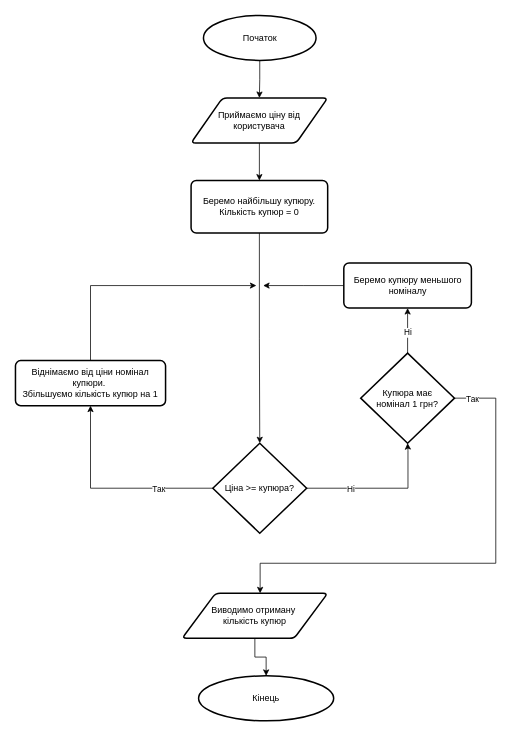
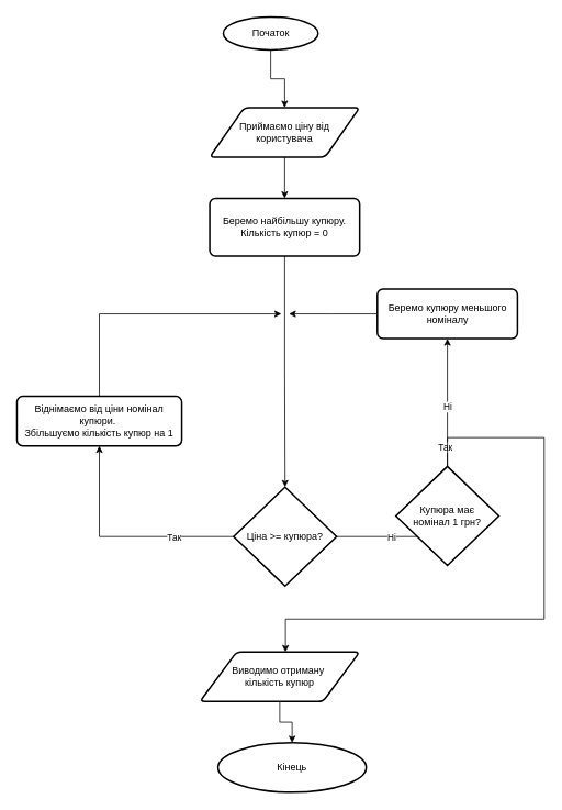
  <mxCell id="0" />
  <mxCell id="1" parent="0" />
  <mxCell id="2" style="edgeStyle=orthogonalEdgeStyle;rounded=0;orthogonalLoop=1;jettySize=auto;html=1;" edge="1" parent="1" source="3" target="5"><mxGeometry relative="1" as="geometry" /></mxCell>
- <mxCell id="3" value="Початок" style="strokeWidth=2;html=1;shape=mxgraph.flowchart.start_1;whiteSpace=wrap;" vertex="1" parent="1"><mxGeometry x="270.5" y="20" width="150" height="60" as="geometry" /></mxCell>
+ <mxCell id="3" value="Початок" style="strokeWidth=2;html=1;shape=mxgraph.flowchart.start_1;whiteSpace=wrap;" vertex="1" parent="1"><mxGeometry x="270.5" y="20" width="115" height="40" as="geometry" /></mxCell>
  <mxCell id="4" style="edgeStyle=orthogonalEdgeStyle;rounded=0;orthogonalLoop=1;jettySize=auto;html=1;" edge="1" parent="1" source="5" target="6"><mxGeometry relative="1" as="geometry" /></mxCell>
  <mxCell id="5" value="Приймаємо ціну від користувача" style="shape=parallelogram;html=1;strokeWidth=2;perimeter=parallelogramPerimeter;whiteSpace=wrap;rounded=1;arcSize=12;size=0.23;" vertex="1" parent="1"><mxGeometry x="254" y="130" width="182" height="60" as="geometry" /></mxCell>
  <mxCell id="6" value="Беремо найбільшу купюру.&lt;div&gt;Кількість купюр = 0&lt;/div&gt;" style="rounded=1;whiteSpace=wrap;html=1;absoluteArcSize=1;arcSize=14;strokeWidth=2;" vertex="1" parent="1"><mxGeometry x="254" y="240" width="182" height="70" as="geometry" /></mxCell>
  <mxCell id="7" style="edgeStyle=orthogonalEdgeStyle;rounded=0;orthogonalLoop=1;jettySize=auto;html=1;entryX=0.5;entryY=1;entryDx=0;entryDy=0;" edge="1" parent="1" source="9" target="21"><mxGeometry relative="1" as="geometry" /></mxCell>
  <mxCell id="8" value="Так" style="edgeLabel;html=1;align=center;verticalAlign=middle;resizable=0;points=[];" vertex="1" connectable="0" parent="7"><mxGeometry x="-0.318" y="1" relative="1" as="geometry"><mxPoint x="20" y="-1" as="offset" /></mxGeometry></mxCell>
  <mxCell id="9" value="Ціна &amp;gt;= купюра?" style="strokeWidth=2;html=1;shape=mxgraph.flowchart.decision;whiteSpace=wrap;" vertex="1" parent="1"><mxGeometry x="283" y="590" width="125" height="120" as="geometry" /></mxCell>
  <mxCell id="10" style="edgeStyle=orthogonalEdgeStyle;rounded=0;orthogonalLoop=1;jettySize=auto;html=1;entryX=0.5;entryY=0;entryDx=0;entryDy=0;entryPerimeter=0;" edge="1" parent="1" source="6" target="9"><mxGeometry relative="1" as="geometry" /></mxCell>
  <mxCell id="11" value="" style="edgeStyle=orthogonalEdgeStyle;rounded=0;orthogonalLoop=1;jettySize=auto;html=1;exitX=1;exitY=0.5;exitDx=0;exitDy=0;exitPerimeter=0;entryX=0.5;entryY=1;entryDx=0;entryDy=0;entryPerimeter=0;" edge="1" parent="1" source="9" target="18"><mxGeometry relative="1" as="geometry"><mxPoint x="346" y="360" as="targetPoint" /><mxPoint x="408" y="650" as="sourcePoint" /><Array as="points"><mxPoint x="543" y="650" /><mxPoint x="543" y="600" /><mxPoint x="543" y="600" /></Array></mxGeometry></mxCell>
  <mxCell id="12" value="Ні" style="edgeLabel;html=1;align=center;verticalAlign=middle;resizable=0;points=[];" vertex="1" connectable="0" parent="11"><mxGeometry x="-0.785" y="1" relative="1" as="geometry"><mxPoint x="37" y="1" as="offset" /></mxGeometry></mxCell>
  <mxCell id="13" style="edgeStyle=orthogonalEdgeStyle;rounded=0;orthogonalLoop=1;jettySize=auto;html=1;" edge="1" parent="1" source="19"><mxGeometry relative="1" as="geometry"><mxPoint x="350" y="380" as="targetPoint" /><Array as="points" /></mxGeometry></mxCell>
  <mxCell id="14" style="edgeStyle=orthogonalEdgeStyle;rounded=0;orthogonalLoop=1;jettySize=auto;html=1;" edge="1" parent="1" source="18" target="22"><mxGeometry relative="1" as="geometry"><Array as="points"><mxPoint x="660" y="530" /><mxPoint x="660" y="750" /><mxPoint x="346" y="750" /></Array></mxGeometry></mxCell>
  <mxCell id="15" value="Так" style="edgeLabel;html=1;align=center;verticalAlign=middle;resizable=0;points=[];" vertex="1" connectable="0" parent="14"><mxGeometry x="-0.926" y="3" relative="1" as="geometry"><mxPoint y="3" as="offset" /></mxGeometry></mxCell>
  <mxCell id="16" style="edgeStyle=orthogonalEdgeStyle;rounded=0;orthogonalLoop=1;jettySize=auto;html=1;entryX=0.5;entryY=1;entryDx=0;entryDy=0;" edge="1" parent="1" source="18" target="19"><mxGeometry relative="1" as="geometry" /></mxCell>
  <mxCell id="17" value="Ні" style="edgeLabel;html=1;align=center;verticalAlign=middle;resizable=0;points=[];" vertex="1" connectable="0" parent="16"><mxGeometry x="-0.056" y="3" relative="1" as="geometry"><mxPoint x="3" as="offset" /></mxGeometry></mxCell>
- <mxCell id="18" value="Купюра має &lt;br&gt;номінал 1 грн?" style="strokeWidth=2;html=1;shape=mxgraph.flowchart.decision;whiteSpace=wrap;" vertex="1" parent="1"><mxGeometry x="480" y="470" width="125" height="120" as="geometry" /></mxCell>
+ <mxCell id="18" value="Купюра має &lt;br&gt;номінал 1 грн?" style="strokeWidth=2;html=1;shape=mxgraph.flowchart.decision;whiteSpace=wrap;" vertex="1" parent="1"><mxGeometry x="480" y="565" width="125" height="120" as="geometry" /></mxCell>
  <mxCell id="19" value="Беремо купюру меньшого номіналу" style="rounded=1;whiteSpace=wrap;html=1;absoluteArcSize=1;arcSize=14;strokeWidth=2;" vertex="1" parent="1"><mxGeometry x="457.5" y="350" width="170" height="60" as="geometry" /></mxCell>
  <mxCell id="20" style="edgeStyle=orthogonalEdgeStyle;rounded=0;orthogonalLoop=1;jettySize=auto;html=1;" edge="1" parent="1" source="21"><mxGeometry relative="1" as="geometry"><mxPoint x="341" y="380" as="targetPoint" /><Array as="points"><mxPoint x="120" y="380" /></Array></mxGeometry></mxCell>
  <mxCell id="21" value="Віднімаємо від ціни номінал купюри.&amp;nbsp;&lt;div&gt;Збільшуємо кількість купюр на 1&lt;/div&gt;" style="rounded=1;whiteSpace=wrap;html=1;absoluteArcSize=1;arcSize=14;strokeWidth=2;" vertex="1" parent="1"><mxGeometry x="20" y="480" width="200" height="60" as="geometry" /></mxCell>
  <mxCell id="22" value="Виводимо отриману&amp;nbsp;&lt;div&gt;кількість купюр&lt;/div&gt;" style="shape=parallelogram;html=1;strokeWidth=2;perimeter=parallelogramPerimeter;whiteSpace=wrap;rounded=1;arcSize=12;size=0.23;" vertex="1" parent="1"><mxGeometry x="242" y="790" width="194" height="60" as="geometry" /></mxCell>
  <mxCell id="23" value="Кінець" style="strokeWidth=2;html=1;shape=mxgraph.flowchart.start_1;whiteSpace=wrap;" vertex="1" parent="1"><mxGeometry x="264" y="900" width="180" height="60" as="geometry" /></mxCell>
  <mxCell id="24" style="edgeStyle=orthogonalEdgeStyle;rounded=0;orthogonalLoop=1;jettySize=auto;html=1;entryX=0.5;entryY=0;entryDx=0;entryDy=0;entryPerimeter=0;" edge="1" parent="1" source="22" target="23"><mxGeometry relative="1" as="geometry" /></mxCell>
